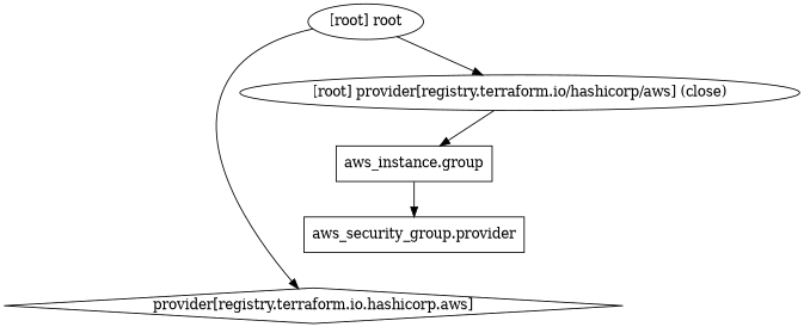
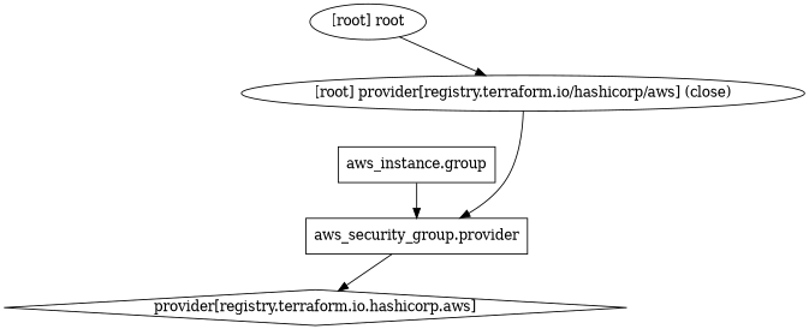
  digraph {
    compound=true
    newrank=true
    n1 [label="aws_instance.group" shape=box]
    n2 [label="aws_security_group.provider" shape=box]
    n3 [label="provider[registry.terraform.io.hashicorp.aws]" shape=diamond]
    "[root] provider[registry.terraform.io/hashicorp/aws] (close)"
    "[root] root"
    subgraph sub_1 {
      n1
      n2
      n3
      "[root] provider[registry.terraform.io/hashicorp/aws] (close)"
      "[root] root"
    }
    n1 -> n2
-   "[root] root" -> n3
-   "[root] provider[registry.terraform.io/hashicorp/aws] (close)" -> n1
+   n2 -> n3
+   "[root] provider[registry.terraform.io/hashicorp/aws] (close)" -> n2
    "[root] root" -> "[root] provider[registry.terraform.io/hashicorp/aws] (close)"
  }
